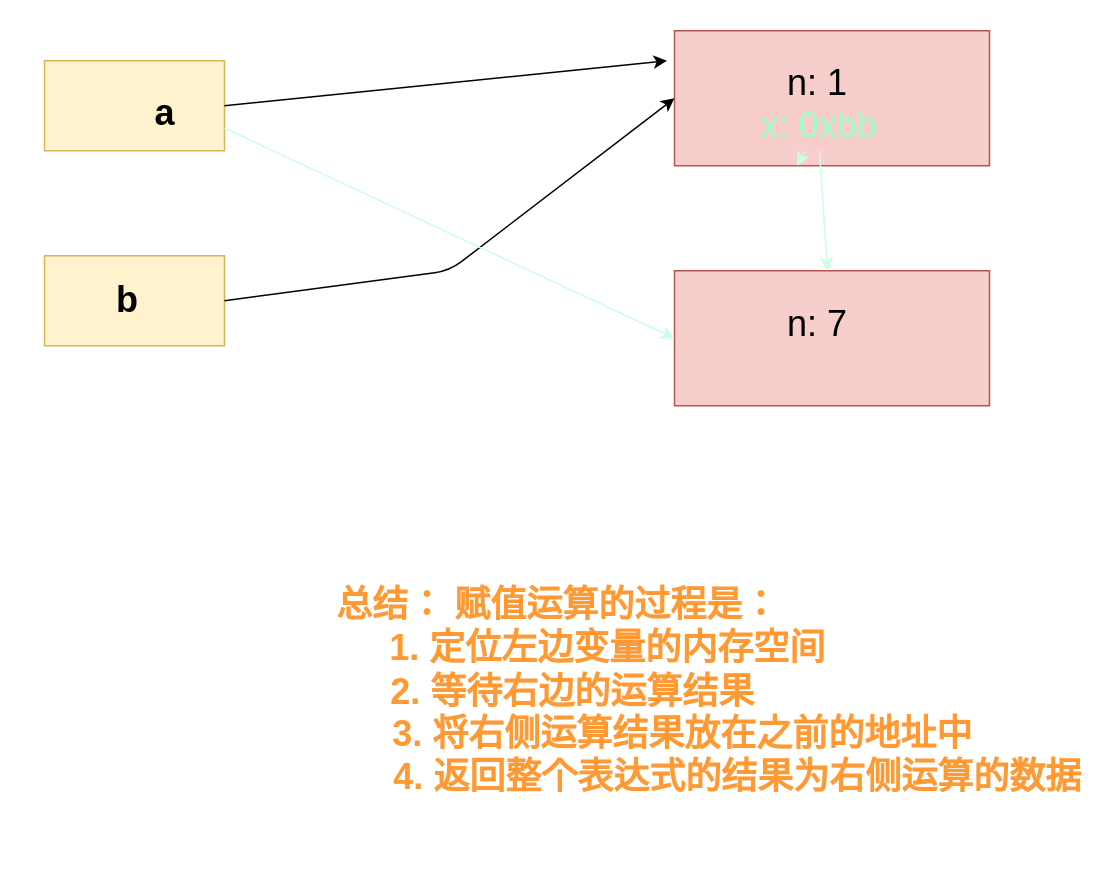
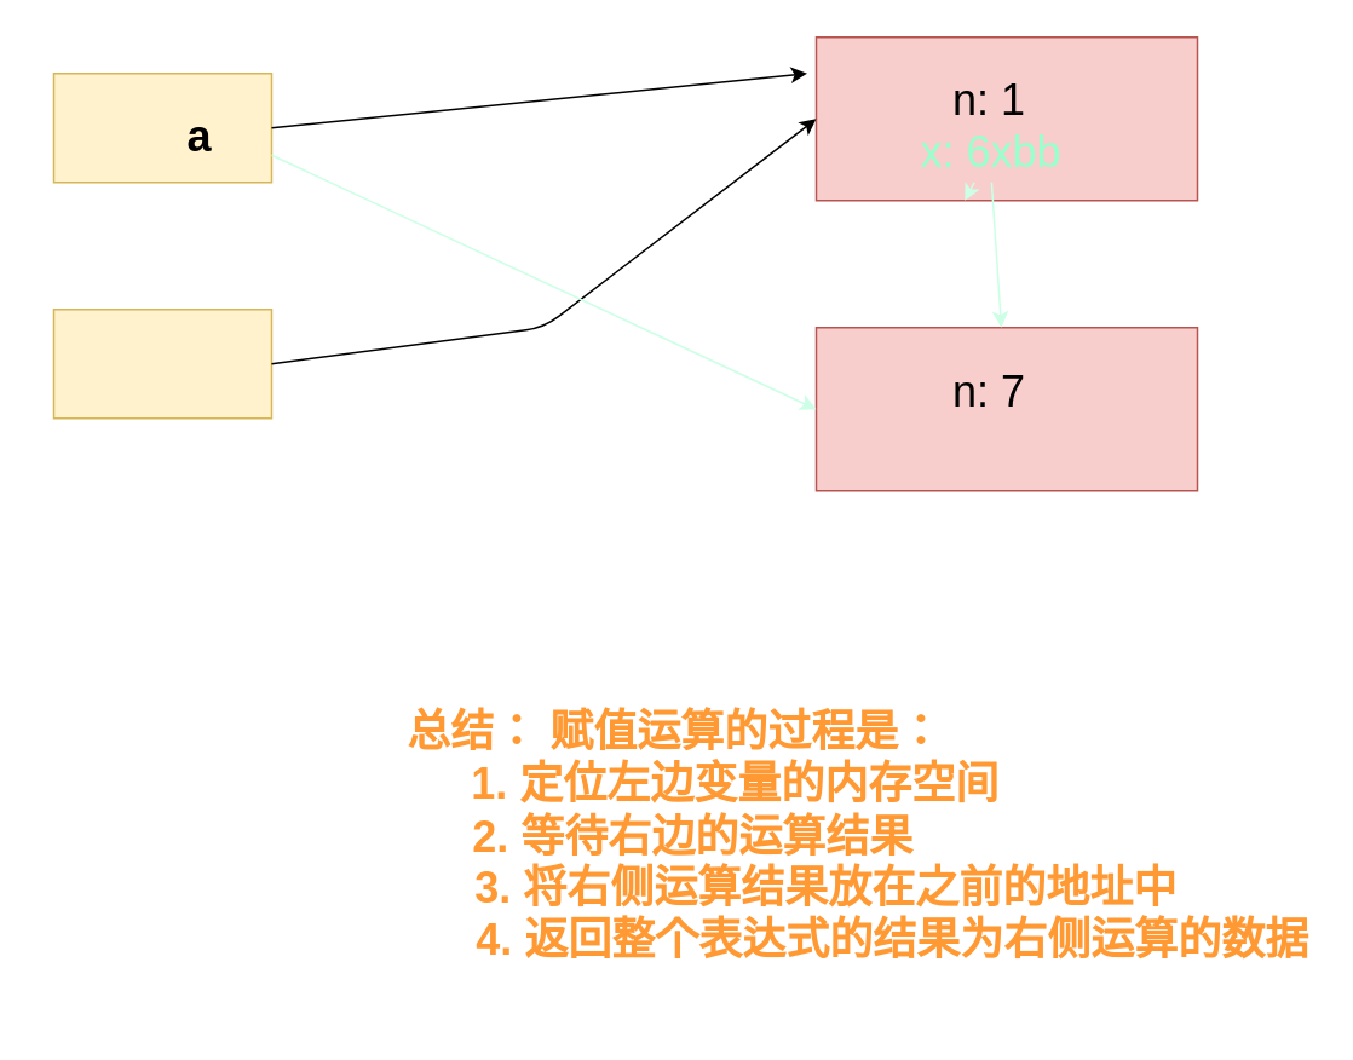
  <mxCell id="0" />
  <mxCell id="1" parent="0" />
  <mxCell id="2" value="" style="rounded=0;whiteSpace=wrap;html=1;fillColor=#fff2cc;strokeColor=#d6b656;shadow=0;" vertex="1" parent="1"><mxGeometry x="29" y="40" width="120" height="60" as="geometry" /></mxCell>
  <mxCell id="3" value="&lt;font style=&quot;font-size: 24px&quot;&gt;a&lt;/font&gt;" style="text;html=1;resizable=0;autosize=1;align=center;verticalAlign=middle;points=[];fillColor=none;strokeColor=none;rounded=0;shadow=0;spacing=10;fontStyle=1;fontColor=#000000;" vertex="1" parent="1"><mxGeometry x="84" y="55" width="50" height="40" as="geometry" /></mxCell>
  <mxCell id="4" value="" style="rounded=0;whiteSpace=wrap;html=1;shadow=0;fontSize=24;fillColor=#f8cecc;strokeColor=#b85450;" vertex="1" parent="1"><mxGeometry x="449" y="20" width="210" height="90" as="geometry" /></mxCell>
  <mxCell id="5" value="n: 1" style="text;html=1;resizable=0;autosize=1;align=center;verticalAlign=middle;points=[];fillColor=none;strokeColor=none;rounded=0;shadow=0;fontSize=24;fontColor=#000000;" vertex="1" parent="1"><mxGeometry x="514" y="40" width="60" height="30" as="geometry" /></mxCell>
  <mxCell id="6" value="" style="rounded=0;whiteSpace=wrap;html=1;fillColor=#fff2cc;strokeColor=#d6b656;shadow=0;" vertex="1" parent="1"><mxGeometry x="29" y="170" width="120" height="60" as="geometry" /></mxCell>
- <mxCell id="7" value="&lt;font style=&quot;font-size: 24px&quot;&gt;b&lt;/font&gt;" style="text;html=1;resizable=0;autosize=1;align=center;verticalAlign=middle;points=[];fillColor=none;strokeColor=none;rounded=0;shadow=0;spacing=10;fontStyle=1;fontColor=#000000;" vertex="1" parent="1"><mxGeometry x="59" y="180" width="50" height="40" as="geometry" /></mxCell>
  <mxCell id="8" value="" style="endArrow=classic;html=1;fontSize=24;fontColor=#FF0000;exitX=1;exitY=0.5;exitDx=0;exitDy=0;entryX=0;entryY=0.5;entryDx=0;entryDy=0;" edge="1" parent="1" source="6" target="4"><mxGeometry width="50" height="50" relative="1" as="geometry"><mxPoint x="279" y="260" as="sourcePoint" /><mxPoint x="369" y="130" as="targetPoint" /><Array as="points"><mxPoint x="299" y="180" /></Array></mxGeometry></mxCell>
  <mxCell id="9" value="" style="endArrow=classic;html=1;fontSize=24;fontColor=#FF0000;exitX=1;exitY=0.5;exitDx=0;exitDy=0;" edge="1" parent="1" source="2"><mxGeometry width="50" height="50" relative="1" as="geometry"><mxPoint x="274" y="360" as="sourcePoint" /><mxPoint x="444" y="40" as="targetPoint" /></mxGeometry></mxCell>
  <mxCell id="10" value="" style="rounded=0;whiteSpace=wrap;html=1;shadow=0;fontSize=24;fillColor=#f8cecc;strokeColor=#b85450;" vertex="1" parent="1"><mxGeometry x="449" y="180" width="210" height="90" as="geometry" /></mxCell>
  <mxCell id="11" value="n: 7" style="text;html=1;resizable=0;autosize=1;align=center;verticalAlign=middle;points=[];fillColor=none;strokeColor=none;rounded=0;shadow=0;fontSize=24;fontColor=#000000;" vertex="1" parent="1"><mxGeometry x="519" y="199" width="50" height="33" as="geometry" /></mxCell>
  <mxCell id="12" value="" style="endArrow=classic;html=1;fontSize=24;fontColor=#FF0000;exitX=1;exitY=0.75;exitDx=0;exitDy=0;entryX=0;entryY=0.5;entryDx=0;entryDy=0;strokeColor=#CCFFE6;" edge="1" parent="1" source="2" target="10"><mxGeometry width="50" height="50" relative="1" as="geometry"><mxPoint x="274" y="360" as="sourcePoint" /><mxPoint x="324" y="310" as="targetPoint" /></mxGeometry></mxCell>
  <mxCell id="13" style="edgeStyle=none;html=1;fontSize=24;fontColor=#FF0000;strokeColor=#CCFFE6;" edge="1" parent="1" source="14" target="4"><mxGeometry relative="1" as="geometry" /></mxCell>
- <mxCell id="14" value="&lt;font color=&quot;#99ffcc&quot;&gt;x: 0xbb&lt;/font&gt;" style="text;html=1;resizable=0;autosize=1;align=center;verticalAlign=middle;points=[];fillColor=none;strokeColor=none;rounded=0;shadow=0;fontSize=24;fontColor=#000000;" vertex="1" parent="1"><mxGeometry x="501" y="67" width="87" height="33" as="geometry" /></mxCell>
+ <mxCell id="14" value="&lt;font color=&quot;#99ffcc&quot;&gt;x: 6xbb&lt;/font&gt;" style="text;html=1;resizable=0;autosize=1;align=center;verticalAlign=middle;points=[];fillColor=none;strokeColor=none;rounded=0;shadow=0;fontSize=24;fontColor=#000000;" vertex="1" parent="1"><mxGeometry x="501" y="67" width="87" height="33" as="geometry" /></mxCell>
  <mxCell id="15" value="" style="endArrow=classic;html=1;fontSize=24;fontColor=#FF0000;strokeColor=#CCFFE6;" edge="1" parent="1" source="14" target="10"><mxGeometry width="50" height="50" relative="1" as="geometry"><mxPoint x="158" y="387" as="sourcePoint" /><mxPoint x="458" y="527" as="targetPoint" /></mxGeometry></mxCell>
  <mxCell id="16" value="&lt;div style=&quot;text-align: center&quot;&gt;&lt;font face=&quot;helvetica&quot; color=&quot;#ff9933&quot;&gt;&lt;b&gt;总结： 赋值运算的过程是：&lt;/b&gt;&lt;/font&gt;&lt;/div&gt;&lt;div style=&quot;text-align: center&quot;&gt;&lt;font face=&quot;helvetica&quot; color=&quot;#ff9933&quot;&gt;&lt;b&gt;&amp;nbsp; &amp;nbsp; &amp;nbsp; &amp;nbsp; &amp;nbsp; 1. 定位左边变量的内存空间&lt;/b&gt;&lt;/font&gt;&lt;/div&gt;&lt;div style=&quot;text-align: center&quot;&gt;&lt;font face=&quot;helvetica&quot; color=&quot;#ff9933&quot;&gt;&lt;b&gt;&amp;nbsp; &amp;nbsp;2. 等待右边的运算结果&lt;/b&gt;&lt;/font&gt;&lt;/div&gt;&lt;div style=&quot;text-align: center&quot;&gt;&lt;font face=&quot;helvetica&quot; color=&quot;#ff9933&quot;&gt;&lt;b&gt;&amp;nbsp; &amp;nbsp; &amp;nbsp; &amp;nbsp; &amp;nbsp; &amp;nbsp; &amp;nbsp; &amp;nbsp; &amp;nbsp; &amp;nbsp; &amp;nbsp; &amp;nbsp; &amp;nbsp;3. 将右侧运算结果放在之前的地址中&lt;/b&gt;&lt;/font&gt;&lt;/div&gt;&lt;div style=&quot;text-align: center&quot;&gt;&lt;font face=&quot;helvetica&quot; color=&quot;#ff9933&quot;&gt;&lt;b&gt;&amp;nbsp; &amp;nbsp; &amp;nbsp; &amp;nbsp; &amp;nbsp; &amp;nbsp; &amp;nbsp; &amp;nbsp; &amp;nbsp; &amp;nbsp; &amp;nbsp; &amp;nbsp; &amp;nbsp; &amp;nbsp; &amp;nbsp; &amp;nbsp; &amp;nbsp; &amp;nbsp; 4. 返回整个表达式的结果为右侧运算的数据&lt;/b&gt;&lt;/font&gt;&lt;/div&gt;&lt;div style=&quot;text-align: center&quot;&gt;&lt;font color=&quot;#000000&quot; face=&quot;helvetica&quot;&gt;&lt;b&gt;&lt;br&gt;&lt;/b&gt;&lt;/font&gt;&lt;/div&gt;" style="text;whiteSpace=wrap;html=1;fontSize=24;fontColor=#99FFCC;" vertex="1" parent="1"><mxGeometry x="20" y="382" width="703" height="180" as="geometry" /></mxCell>
